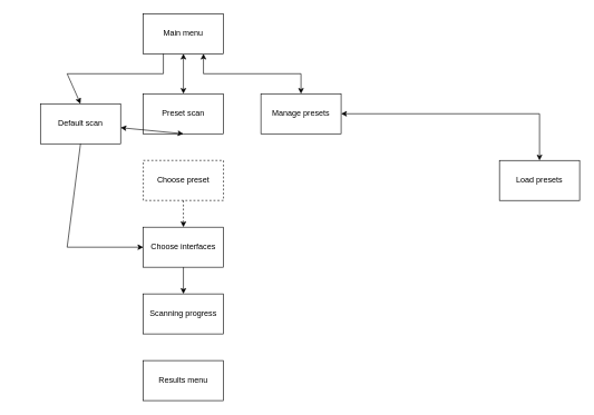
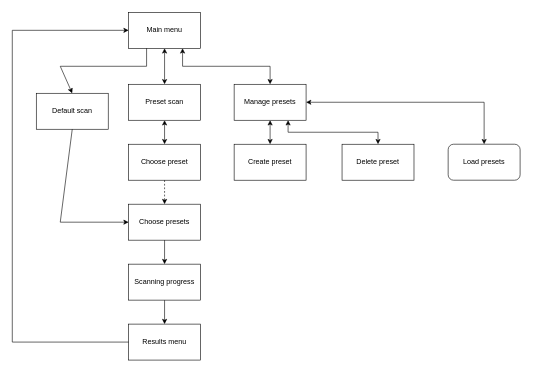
  <mxCell id="0" />
  <mxCell id="1" parent="0" />
  <mxCell id="2" value="Main menu" style="rounded=0;whiteSpace=wrap;html=1;" parent="1" vertex="1"><mxGeometry x="214" width="120" height="60" as="geometry" y="20" /></mxCell>
  <mxCell id="3" value="" style="endArrow=classic;html=1;rounded=0;exitX=0.5;exitY=1;exitDx=0;exitDy=0;entryX=0.5;entryY=0;entryDx=0;entryDy=0;startArrow=classic;startFill=1;" parent="1" source="2" target="4" edge="1"><mxGeometry width="50" height="50" relative="1" as="geometry"><mxPoint x="250" y="190" as="sourcePoint" /><mxPoint x="274" y="140" as="targetPoint" /></mxGeometry></mxCell>
  <mxCell id="4" value="Preset scan" style="rounded=0;whiteSpace=wrap;html=1;" parent="1" vertex="1"><mxGeometry x="214" y="140" width="120" height="60" as="geometry" /></mxCell>
  <mxCell id="5" value="Default scan" style="rounded=0;whiteSpace=wrap;html=1;" parent="1" vertex="1"><mxGeometry x="60" y="155" width="120" height="60" as="geometry" /></mxCell>
  <mxCell id="6" value="Manage presets" style="rounded=0;whiteSpace=wrap;html=1;" parent="1" vertex="1"><mxGeometry x="390" y="140" width="120" height="60" as="geometry" /></mxCell>
  <mxCell id="7" value="" style="endArrow=classic;html=1;rounded=0;entryX=0.5;entryY=0;entryDx=0;entryDy=0;exitX=0.75;exitY=1;exitDx=0;exitDy=0;startArrow=classic;startFill=1;" parent="1" source="2" target="6" edge="1"><mxGeometry width="50" height="50" relative="1" as="geometry"><mxPoint x="250" y="190" as="sourcePoint" /><mxPoint x="300" y="140" as="targetPoint" /><Array as="points"><mxPoint x="304" y="110" /><mxPoint x="450" y="110" /></Array></mxGeometry></mxCell>
  <mxCell id="8" value="" style="endArrow=classic;html=1;rounded=0;exitX=0.25;exitY=1;exitDx=0;exitDy=0;entryX=0.5;entryY=0;entryDx=0;entryDy=0;" parent="1" source="2" target="5" edge="1"><mxGeometry width="50" height="50" relative="1" as="geometry"><mxPoint x="250" y="190" as="sourcePoint" /><mxPoint x="300" y="140" as="targetPoint" /><Array as="points"><mxPoint x="244" y="110" /><mxPoint x="100" y="110" /></Array></mxGeometry></mxCell>
- <mxCell id="9" value="Choose preset" style="rounded=0;whiteSpace=wrap;html=1;dashed=1;" parent="1" vertex="1"><mxGeometry x="214" y="240" width="120" height="60" as="geometry" /></mxCell>
- <mxCell id="10" value="" style="endArrow=classic;html=1;rounded=0;exitX=0.5;exitY=1;exitDx=0;exitDy=0;startArrow=classic;startFill=1;" parent="1" source="4" target="5" edge="1"><mxGeometry width="50" height="50" relative="1" as="geometry"><mxPoint x="270" y="190" as="sourcePoint" /><mxPoint x="320" y="140" as="targetPoint" /></mxGeometry></mxCell>
- <mxCell id="11" value="Choose interfaces" style="rounded=0;whiteSpace=wrap;html=1;" parent="1" vertex="1"><mxGeometry x="214" y="340" width="120" height="60" as="geometry" /></mxCell>
+ <mxCell id="9" value="Choose preset" style="rounded=0;whiteSpace=wrap;html=1;" parent="1" vertex="1"><mxGeometry x="214" y="240" width="120" height="60" as="geometry" /></mxCell>
+ <mxCell id="10" value="" style="endArrow=classic;html=1;rounded=0;exitX=0.5;exitY=1;exitDx=0;exitDy=0;entryX=0.5;entryY=0;entryDx=0;entryDy=0;startArrow=classic;startFill=1;" parent="1" source="4" target="9" edge="1"><mxGeometry width="50" height="50" relative="1" as="geometry"><mxPoint x="270" y="190" as="sourcePoint" /><mxPoint x="320" y="140" as="targetPoint" /></mxGeometry></mxCell>
+ <mxCell id="11" value="Choose presets" style="rounded=0;whiteSpace=wrap;html=1;" parent="1" vertex="1"><mxGeometry x="214" y="340" width="120" height="60" as="geometry" /></mxCell>
  <mxCell id="12" value="" style="endArrow=classic;html=1;rounded=0;entryX=0.5;entryY=0;entryDx=0;entryDy=0;exitX=0.5;exitY=1;exitDx=0;exitDy=0;dashed=1;" parent="1" source="9" target="11" edge="1"><mxGeometry width="50" height="50" relative="1" as="geometry"><mxPoint x="270" y="310" as="sourcePoint" /><mxPoint x="320" y="260" as="targetPoint" /></mxGeometry></mxCell>
  <mxCell id="13" value="" style="endArrow=classic;html=1;rounded=0;exitX=0.5;exitY=1;exitDx=0;exitDy=0;entryX=0;entryY=0.5;entryDx=0;entryDy=0;" parent="1" source="5" target="11" edge="1"><mxGeometry width="50" height="50" relative="1" as="geometry"><mxPoint x="270" y="310" as="sourcePoint" /><mxPoint x="320" y="260" as="targetPoint" /><Array as="points"><mxPoint x="100" y="370" /></Array></mxGeometry></mxCell>
  <mxCell id="14" value="" style="edgeStyle=orthogonalEdgeStyle;rounded=0;orthogonalLoop=1;jettySize=auto;html=1;exitX=0.5;exitY=1;exitDx=0;exitDy=0;" parent="1" source="11" target="22" edge="1"><mxGeometry relative="1" as="geometry"><mxPoint x="274" y="400" as="sourcePoint" /></mxGeometry></mxCell>
- <mxCell id="18" value="Load presets" style="rounded=0;whiteSpace=wrap;html=1;" parent="1" vertex="1"><mxGeometry x="747" y="240" width="120" height="60" as="geometry" /></mxCell>
+ <mxCell id="15" value="" style="endArrow=classic;html=1;rounded=0;exitX=0.5;exitY=1;exitDx=0;exitDy=0;entryX=0.5;entryY=0;entryDx=0;entryDy=0;startArrow=classic;startFill=1;" parent="1" source="6" target="16" edge="1"><mxGeometry width="50" height="50" relative="1" as="geometry"><mxPoint x="340" y="300" as="sourcePoint" /><mxPoint x="480" y="240" as="targetPoint" /></mxGeometry></mxCell>
+ <mxCell id="16" value="Create preset" style="rounded=0;whiteSpace=wrap;html=1;" parent="1" vertex="1"><mxGeometry x="390" y="240" width="120" height="60" as="geometry" /></mxCell>
+ <mxCell id="17" value="Delete preset" style="rounded=0;whiteSpace=wrap;html=1;" parent="1" vertex="1"><mxGeometry x="570" y="240" width="120" height="60" as="geometry" /></mxCell>
+ <mxCell id="18" value="Load presets" style="whiteSpace=wrap;html=1;rounded=1;" parent="1" vertex="1"><mxGeometry x="747" y="240" width="120" height="60" as="geometry" /></mxCell>
+ <mxCell id="19" value="" style="endArrow=classic;html=1;rounded=0;entryX=0.5;entryY=0;entryDx=0;entryDy=0;exitX=0.75;exitY=1;exitDx=0;exitDy=0;startArrow=classic;startFill=1;" parent="1" source="6" target="17" edge="1"><mxGeometry width="50" height="50" relative="1" as="geometry"><mxPoint x="430" y="320" as="sourcePoint" /><mxPoint x="480" y="270" as="targetPoint" /><Array as="points"><mxPoint x="480" y="220" /><mxPoint x="630" y="220" /></Array></mxGeometry></mxCell>
  <mxCell id="20" value="" style="endArrow=classic;html=1;rounded=0;entryX=0.5;entryY=0;entryDx=0;entryDy=0;exitX=1;exitY=0.5;exitDx=0;exitDy=0;startArrow=classic;startFill=1;" parent="1" source="6" target="18" edge="1"><mxGeometry width="50" height="50" relative="1" as="geometry"><mxPoint x="430" y="320" as="sourcePoint" /><mxPoint x="480" y="270" as="targetPoint" /><Array as="points"><mxPoint x="807" y="170" /></Array></mxGeometry></mxCell>
+ <mxCell id="21" value="" style="edgeStyle=orthogonalEdgeStyle;rounded=0;orthogonalLoop=1;jettySize=auto;html=1;" parent="1" source="22" target="23" edge="1"><mxGeometry relative="1" as="geometry" /></mxCell>
  <mxCell id="22" value="&lt;div&gt;Scanning progress&lt;/div&gt;" style="rounded=0;whiteSpace=wrap;html=1;" parent="1" vertex="1"><mxGeometry x="214" y="440" width="120" height="60" as="geometry" /></mxCell>
  <mxCell id="23" value="&lt;div&gt;Results menu&lt;/div&gt;" style="rounded=0;whiteSpace=wrap;html=1;" parent="1" vertex="1"><mxGeometry x="214" y="540" width="120" height="60" as="geometry" /></mxCell>
+ <mxCell id="24" value="" style="endArrow=classic;startArrow=none;html=1;rounded=0;exitX=0;exitY=0.5;exitDx=0;exitDy=0;entryX=0;entryY=0.5;entryDx=0;entryDy=0;startFill=0;" parent="1" source="23" target="2" edge="1"><mxGeometry width="50" height="50" relative="1" as="geometry"><mxPoint x="390" y="460" as="sourcePoint" /><mxPoint x="440" y="410" as="targetPoint" /><Array as="points"><mxPoint x="20" y="570" /><mxPoint x="20" y="50" /></Array></mxGeometry></mxCell>
